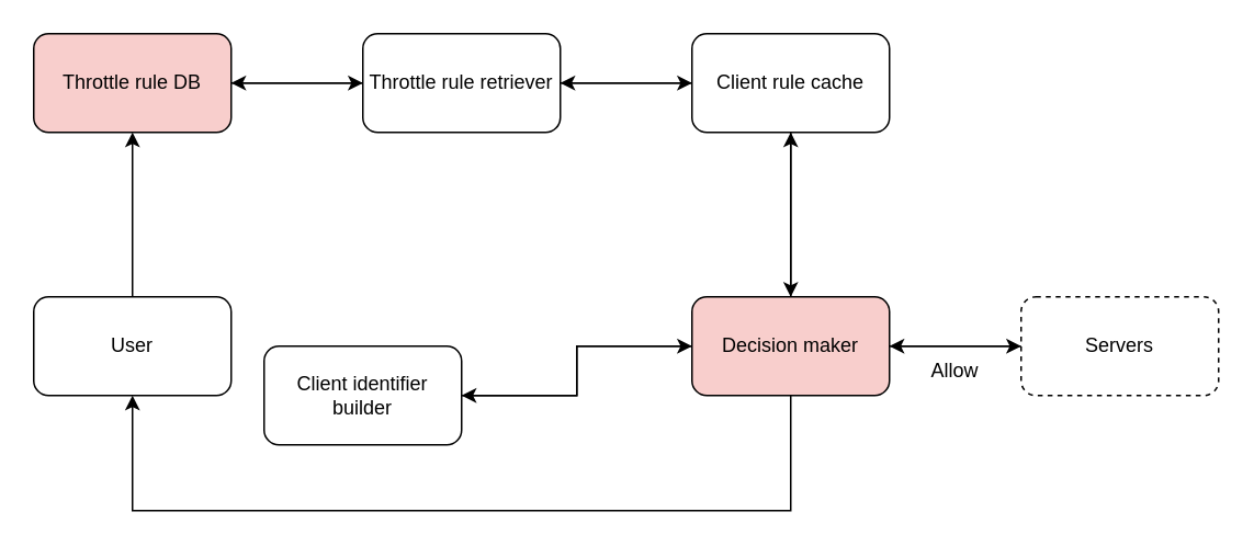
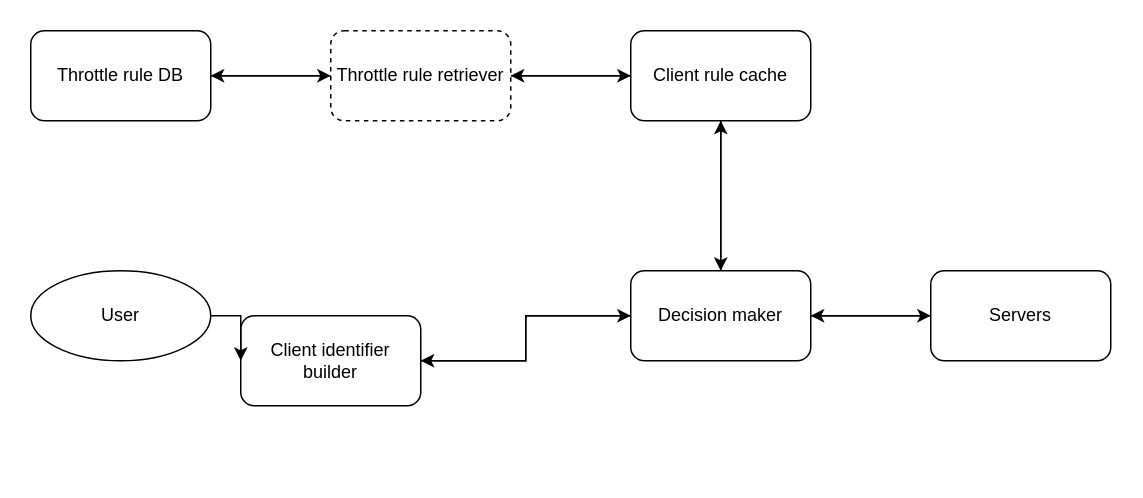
  <mxCell id="0" />
  <mxCell id="1" parent="0" />
  <mxCell id="2" style="edgeStyle=orthogonalEdgeStyle;rounded=0;orthogonalLoop=1;jettySize=auto;html=1;exitX=1;exitY=0.5;exitDx=0;exitDy=0;" edge="1" parent="1" source="6" target="12"><mxGeometry relative="1" as="geometry" /></mxCell>
  <mxCell id="3" style="edgeStyle=orthogonalEdgeStyle;rounded=0;orthogonalLoop=1;jettySize=auto;html=1;exitX=0;exitY=0.5;exitDx=0;exitDy=0;entryX=1;entryY=0.5;entryDx=0;entryDy=0;" edge="1" parent="1" source="6" target="9"><mxGeometry relative="1" as="geometry" /></mxCell>
- <mxCell id="4" style="edgeStyle=orthogonalEdgeStyle;rounded=0;orthogonalLoop=1;jettySize=auto;html=1;exitX=0.5;exitY=1;exitDx=0;exitDy=0;entryX=0.5;entryY=1;entryDx=0;entryDy=0;" edge="1" parent="1" source="6" target="7"><mxGeometry relative="1" as="geometry"><Array as="points"><mxPoint x="480" y="310" /><mxPoint x="80" y="310" /></Array></mxGeometry></mxCell>
  <mxCell id="5" style="edgeStyle=orthogonalEdgeStyle;rounded=0;orthogonalLoop=1;jettySize=auto;html=1;exitX=0.5;exitY=0;exitDx=0;exitDy=0;entryX=0.5;entryY=1;entryDx=0;entryDy=0;" edge="1" parent="1" source="6" target="21"><mxGeometry relative="1" as="geometry" /></mxCell>
- <mxCell id="6" value="Decision maker" style="rounded=1;whiteSpace=wrap;html=1;fillColor=#f8cecc;" vertex="1" parent="1"><mxGeometry x="420" y="180" width="120" height="60" as="geometry" /></mxCell>
- <mxCell id="7" value="User" style="rounded=1;whiteSpace=wrap;html=1;" vertex="1" parent="1"><mxGeometry x="20" y="180" width="120" height="60" as="geometry" /></mxCell>
+ <mxCell id="6" value="Decision maker" style="rounded=1;whiteSpace=wrap;html=1;" vertex="1" parent="1"><mxGeometry x="420" y="180" width="120" height="60" as="geometry" /></mxCell>
+ <mxCell id="7" value="User" style="ellipse;whiteSpace=wrap;html=1;" vertex="1" parent="1"><mxGeometry x="20" y="180" width="120" height="60" as="geometry" /></mxCell>
  <mxCell id="8" style="edgeStyle=orthogonalEdgeStyle;rounded=0;orthogonalLoop=1;jettySize=auto;html=1;exitX=1;exitY=0.5;exitDx=0;exitDy=0;entryX=0;entryY=0.5;entryDx=0;entryDy=0;" edge="1" parent="1" source="9" target="6"><mxGeometry relative="1" as="geometry" /></mxCell>
  <mxCell id="9" value="Client identifier builder" style="rounded=1;whiteSpace=wrap;html=1;" vertex="1" parent="1"><mxGeometry x="160" y="210" width="120" height="60" as="geometry" /></mxCell>
- <mxCell id="10" value="" style="edgeStyle=orthogonalEdgeStyle;rounded=0;orthogonalLoop=1;jettySize=auto;html=1;" edge="1" parent="1" source="7" target="15"><mxGeometry relative="1" as="geometry" /></mxCell>
+ <mxCell id="10" value="" style="edgeStyle=orthogonalEdgeStyle;rounded=0;orthogonalLoop=1;jettySize=auto;html=1;" edge="1" parent="1" source="7" target="9"><mxGeometry relative="1" as="geometry" /></mxCell>
  <mxCell id="11" style="edgeStyle=orthogonalEdgeStyle;rounded=0;orthogonalLoop=1;jettySize=auto;html=1;exitX=0;exitY=0.5;exitDx=0;exitDy=0;" edge="1" parent="1" source="12" target="6"><mxGeometry relative="1" as="geometry" /></mxCell>
- <mxCell id="12" value="Servers" style="rounded=1;whiteSpace=wrap;html=1;dashed=1;" vertex="1" parent="1"><mxGeometry x="620" y="180" width="120" height="60" as="geometry" /></mxCell>
- <mxCell id="13" value="Allow" style="text;html=1;strokeColor=none;fillColor=none;align=center;verticalAlign=middle;whiteSpace=wrap;rounded=0;" vertex="1" parent="1"><mxGeometry x="550" y="210" width="60" height="30" as="geometry" /></mxCell>
+ <mxCell id="12" value="Servers" style="rounded=1;whiteSpace=wrap;html=1;" vertex="1" parent="1"><mxGeometry x="620" y="180" width="120" height="60" as="geometry" /></mxCell>
  <mxCell id="14" style="edgeStyle=orthogonalEdgeStyle;rounded=0;orthogonalLoop=1;jettySize=auto;html=1;exitX=1;exitY=0.5;exitDx=0;exitDy=0;entryX=0;entryY=0.5;entryDx=0;entryDy=0;" edge="1" parent="1" source="15" target="18"><mxGeometry relative="1" as="geometry" /></mxCell>
- <mxCell id="15" value="Throttle rule DB" style="rounded=1;whiteSpace=wrap;html=1;fillColor=#f8cecc;" vertex="1" parent="1"><mxGeometry x="20" y="20" width="120" height="60" as="geometry" /></mxCell>
+ <mxCell id="15" value="Throttle rule DB" style="rounded=1;whiteSpace=wrap;html=1;" vertex="1" parent="1"><mxGeometry x="20" y="20" width="120" height="60" as="geometry" /></mxCell>
  <mxCell id="16" style="edgeStyle=orthogonalEdgeStyle;rounded=0;orthogonalLoop=1;jettySize=auto;html=1;exitX=0;exitY=0.5;exitDx=0;exitDy=0;" edge="1" parent="1" source="18" target="15"><mxGeometry relative="1" as="geometry" /></mxCell>
  <mxCell id="17" style="edgeStyle=orthogonalEdgeStyle;rounded=0;orthogonalLoop=1;jettySize=auto;html=1;exitX=1;exitY=0.5;exitDx=0;exitDy=0;entryX=0;entryY=0.5;entryDx=0;entryDy=0;" edge="1" parent="1" source="18" target="21"><mxGeometry relative="1" as="geometry" /></mxCell>
- <mxCell id="18" value="Throttle rule retriever" style="rounded=1;whiteSpace=wrap;html=1;" vertex="1" parent="1"><mxGeometry x="220" y="20" width="120" height="60" as="geometry" /></mxCell>
+ <mxCell id="18" value="Throttle rule retriever" style="rounded=1;whiteSpace=wrap;html=1;dashed=1;" vertex="1" parent="1"><mxGeometry x="220" y="20" width="120" height="60" as="geometry" /></mxCell>
  <mxCell id="19" style="edgeStyle=orthogonalEdgeStyle;rounded=0;orthogonalLoop=1;jettySize=auto;html=1;exitX=0;exitY=0.5;exitDx=0;exitDy=0;entryX=1;entryY=0.5;entryDx=0;entryDy=0;" edge="1" parent="1" source="21" target="18"><mxGeometry relative="1" as="geometry" /></mxCell>
  <mxCell id="20" style="edgeStyle=orthogonalEdgeStyle;rounded=0;orthogonalLoop=1;jettySize=auto;html=1;exitX=0.5;exitY=1;exitDx=0;exitDy=0;entryX=0.5;entryY=0;entryDx=0;entryDy=0;" edge="1" parent="1" source="21" target="6"><mxGeometry relative="1" as="geometry" /></mxCell>
  <mxCell id="21" value="Client rule cache" style="rounded=1;whiteSpace=wrap;html=1;" vertex="1" parent="1"><mxGeometry x="420" y="20" width="120" height="60" as="geometry" /></mxCell>
